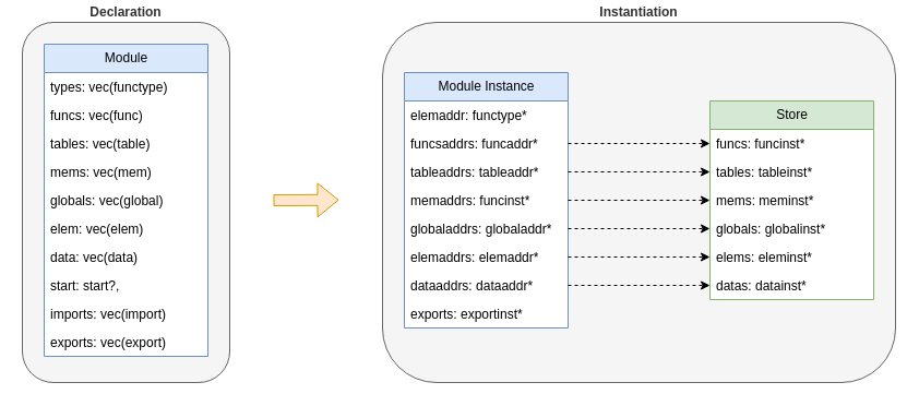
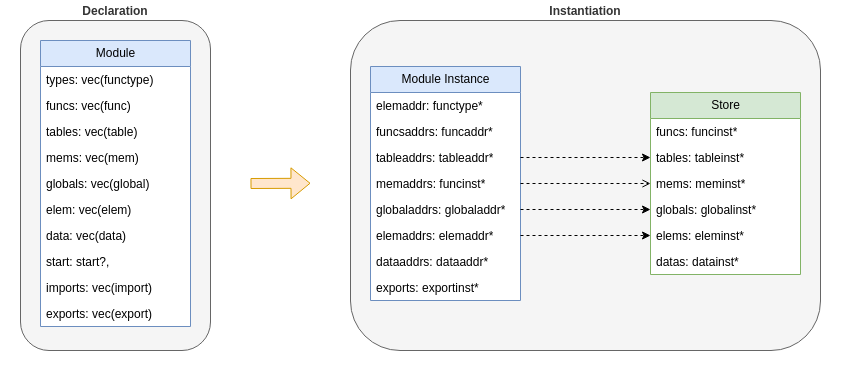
  <mxCell id="0" />
  <mxCell id="1" parent="0" />
  <mxCell id="2" value="Instantiation" style="rounded=1;whiteSpace=wrap;html=1;fillColor=#f5f5f5;fontColor=#333333;strokeColor=#666666;fontStyle=1;verticalAlign=bottom;labelPosition=center;verticalLabelPosition=top;align=center;" vertex="1" parent="1"><mxGeometry x="350" y="20" width="470" height="330" as="geometry" /></mxCell>
  <mxCell id="3" value="Declaration" style="rounded=1;whiteSpace=wrap;html=1;fillColor=#f5f5f5;fontColor=#333333;strokeColor=#666666;verticalAlign=bottom;labelPosition=center;verticalLabelPosition=top;align=center;fontStyle=1" vertex="1" parent="1"><mxGeometry x="20" y="20" width="190" height="330" as="geometry" /></mxCell>
  <mxCell id="4" value="Module" style="swimlane;fontStyle=0;childLayout=stackLayout;horizontal=1;startSize=26;horizontalStack=0;resizeParent=1;resizeParentMax=0;resizeLast=0;collapsible=1;marginBottom=0;html=1;fillColor=#dae8fc;strokeColor=#6c8ebf;swimlaneFillColor=default;" parent="1" vertex="1"><mxGeometry x="40" y="40" width="150" height="286" as="geometry" /></mxCell>
  <mxCell id="5" value="types: vec(functype)" style="text;strokeColor=none;fillColor=none;align=left;verticalAlign=top;spacingLeft=4;spacingRight=4;overflow=hidden;rotatable=0;points=[[0,0.5],[1,0.5]];portConstraint=eastwest;whiteSpace=wrap;html=1;" parent="4" vertex="1"><mxGeometry y="26" width="150" height="26" as="geometry" /></mxCell>
  <mxCell id="6" value="funcs: vec(func)" style="text;strokeColor=none;fillColor=none;align=left;verticalAlign=top;spacingLeft=4;spacingRight=4;overflow=hidden;rotatable=0;points=[[0,0.5],[1,0.5]];portConstraint=eastwest;whiteSpace=wrap;html=1;" parent="4" vertex="1"><mxGeometry y="52" width="150" height="26" as="geometry" /></mxCell>
  <mxCell id="7" value="tables: vec(table)" style="text;strokeColor=none;fillColor=none;align=left;verticalAlign=top;spacingLeft=4;spacingRight=4;overflow=hidden;rotatable=0;points=[[0,0.5],[1,0.5]];portConstraint=eastwest;whiteSpace=wrap;html=1;" parent="4" vertex="1"><mxGeometry y="78" width="150" height="26" as="geometry" /></mxCell>
  <mxCell id="8" value="mems: vec(mem)" style="text;strokeColor=none;fillColor=none;align=left;verticalAlign=top;spacingLeft=4;spacingRight=4;overflow=hidden;rotatable=0;points=[[0,0.5],[1,0.5]];portConstraint=eastwest;whiteSpace=wrap;html=1;" parent="4" vertex="1"><mxGeometry y="104" width="150" height="26" as="geometry" /></mxCell>
  <mxCell id="9" value="globals: vec(global)" style="text;strokeColor=none;fillColor=none;align=left;verticalAlign=top;spacingLeft=4;spacingRight=4;overflow=hidden;rotatable=0;points=[[0,0.5],[1,0.5]];portConstraint=eastwest;whiteSpace=wrap;html=1;" parent="4" vertex="1"><mxGeometry y="130" width="150" height="26" as="geometry" /></mxCell>
  <mxCell id="10" value="elem: vec(elem)" style="text;strokeColor=none;fillColor=none;align=left;verticalAlign=top;spacingLeft=4;spacingRight=4;overflow=hidden;rotatable=0;points=[[0,0.5],[1,0.5]];portConstraint=eastwest;whiteSpace=wrap;html=1;" parent="4" vertex="1"><mxGeometry y="156" width="150" height="26" as="geometry" /></mxCell>
  <mxCell id="11" value="data: vec(data)" style="text;strokeColor=none;fillColor=none;align=left;verticalAlign=top;spacingLeft=4;spacingRight=4;overflow=hidden;rotatable=0;points=[[0,0.5],[1,0.5]];portConstraint=eastwest;whiteSpace=wrap;html=1;" parent="4" vertex="1"><mxGeometry y="182" width="150" height="26" as="geometry" /></mxCell>
  <mxCell id="12" value="start: start?," style="text;strokeColor=none;fillColor=none;align=left;verticalAlign=top;spacingLeft=4;spacingRight=4;overflow=hidden;rotatable=0;points=[[0,0.5],[1,0.5]];portConstraint=eastwest;whiteSpace=wrap;html=1;" parent="4" vertex="1"><mxGeometry y="208" width="150" height="26" as="geometry" /></mxCell>
  <mxCell id="13" value="imports: vec(import)" style="text;strokeColor=none;fillColor=none;align=left;verticalAlign=top;spacingLeft=4;spacingRight=4;overflow=hidden;rotatable=0;points=[[0,0.5],[1,0.5]];portConstraint=eastwest;whiteSpace=wrap;html=1;" parent="4" vertex="1"><mxGeometry y="234" width="150" height="26" as="geometry" /></mxCell>
  <mxCell id="14" value="exports: vec(export)" style="text;strokeColor=none;fillColor=none;align=left;verticalAlign=top;spacingLeft=4;spacingRight=4;overflow=hidden;rotatable=0;points=[[0,0.5],[1,0.5]];portConstraint=eastwest;whiteSpace=wrap;html=1;" parent="4" vertex="1"><mxGeometry y="260" width="150" height="26" as="geometry" /></mxCell>
  <mxCell id="15" value="Module Instance" style="swimlane;fontStyle=0;childLayout=stackLayout;horizontal=1;startSize=26;fillColor=#dae8fc;horizontalStack=0;resizeParent=1;resizeParentMax=0;resizeLast=0;collapsible=1;marginBottom=0;html=1;strokeColor=#6c8ebf;swimlaneFillColor=default;" vertex="1" parent="1"><mxGeometry x="370" y="66" width="150" height="234" as="geometry" /></mxCell>
  <mxCell id="16" value="elemaddr: functype*" style="text;strokeColor=none;fillColor=none;align=left;verticalAlign=top;spacingLeft=4;spacingRight=4;overflow=hidden;rotatable=0;points=[[0,0.5],[1,0.5]];portConstraint=eastwest;whiteSpace=wrap;html=1;" vertex="1" parent="15"><mxGeometry y="26" width="150" height="26" as="geometry" /></mxCell>
  <mxCell id="17" value="funcsaddrs: funcaddr*" style="text;strokeColor=none;fillColor=none;align=left;verticalAlign=top;spacingLeft=4;spacingRight=4;overflow=hidden;rotatable=0;points=[[0,0.5],[1,0.5]];portConstraint=eastwest;whiteSpace=wrap;html=1;" vertex="1" parent="15"><mxGeometry y="52" width="150" height="26" as="geometry" /></mxCell>
  <mxCell id="18" value="tableaddrs: tableaddr*" style="text;strokeColor=none;fillColor=none;align=left;verticalAlign=top;spacingLeft=4;spacingRight=4;overflow=hidden;rotatable=0;points=[[0,0.5],[1,0.5]];portConstraint=eastwest;whiteSpace=wrap;html=1;" vertex="1" parent="15"><mxGeometry y="78" width="150" height="26" as="geometry" /></mxCell>
  <mxCell id="19" value="memaddrs: funcinst*" style="text;strokeColor=none;fillColor=none;align=left;verticalAlign=top;spacingLeft=4;spacingRight=4;overflow=hidden;rotatable=0;points=[[0,0.5],[1,0.5]];portConstraint=eastwest;whiteSpace=wrap;html=1;" vertex="1" parent="15"><mxGeometry y="104" width="150" height="26" as="geometry" /></mxCell>
  <mxCell id="20" value="globaladdrs: globaladdr*" style="text;strokeColor=none;fillColor=none;align=left;verticalAlign=top;spacingLeft=4;spacingRight=4;overflow=hidden;rotatable=0;points=[[0,0.5],[1,0.5]];portConstraint=eastwest;whiteSpace=wrap;html=1;" vertex="1" parent="15"><mxGeometry y="130" width="150" height="26" as="geometry" /></mxCell>
  <mxCell id="21" value="elemaddrs: elemaddr*" style="text;strokeColor=none;fillColor=none;align=left;verticalAlign=top;spacingLeft=4;spacingRight=4;overflow=hidden;rotatable=0;points=[[0,0.5],[1,0.5]];portConstraint=eastwest;whiteSpace=wrap;html=1;" vertex="1" parent="15"><mxGeometry y="156" width="150" height="26" as="geometry" /></mxCell>
  <mxCell id="22" value="dataaddrs: dataaddr*" style="text;strokeColor=none;fillColor=none;align=left;verticalAlign=top;spacingLeft=4;spacingRight=4;overflow=hidden;rotatable=0;points=[[0,0.5],[1,0.5]];portConstraint=eastwest;whiteSpace=wrap;html=1;" vertex="1" parent="15"><mxGeometry y="182" width="150" height="26" as="geometry" /></mxCell>
  <mxCell id="23" value="exports: exportinst*" style="text;strokeColor=none;fillColor=none;align=left;verticalAlign=top;spacingLeft=4;spacingRight=4;overflow=hidden;rotatable=0;points=[[0,0.5],[1,0.5]];portConstraint=eastwest;whiteSpace=wrap;html=1;" vertex="1" parent="15"><mxGeometry y="208" width="150" height="26" as="geometry" /></mxCell>
  <mxCell id="24" value="Store" style="swimlane;fontStyle=0;childLayout=stackLayout;horizontal=1;startSize=26;fillColor=#d5e8d4;horizontalStack=0;resizeParent=1;resizeParentMax=0;resizeLast=0;collapsible=1;marginBottom=0;html=1;strokeColor=#82b366;swimlaneFillColor=default;" vertex="1" parent="1"><mxGeometry x="650" y="92" width="150" height="182" as="geometry" /></mxCell>
  <mxCell id="25" value="funcs: funcinst*" style="text;strokeColor=none;fillColor=none;align=left;verticalAlign=top;spacingLeft=4;spacingRight=4;overflow=hidden;rotatable=0;points=[[0,0.5],[1,0.5]];portConstraint=eastwest;whiteSpace=wrap;html=1;" vertex="1" parent="24"><mxGeometry y="26" width="150" height="26" as="geometry" /></mxCell>
  <mxCell id="26" value="tables: tableinst*" style="text;strokeColor=none;fillColor=none;align=left;verticalAlign=top;spacingLeft=4;spacingRight=4;overflow=hidden;rotatable=0;points=[[0,0.5],[1,0.5]];portConstraint=eastwest;whiteSpace=wrap;html=1;" vertex="1" parent="24"><mxGeometry y="52" width="150" height="26" as="geometry" /></mxCell>
  <mxCell id="27" value="mems: meminst*" style="text;strokeColor=none;fillColor=none;align=left;verticalAlign=top;spacingLeft=4;spacingRight=4;overflow=hidden;rotatable=0;points=[[0,0.5],[1,0.5]];portConstraint=eastwest;whiteSpace=wrap;html=1;" vertex="1" parent="24"><mxGeometry y="78" width="150" height="26" as="geometry" /></mxCell>
  <mxCell id="28" value="globals: globalinst*" style="text;strokeColor=none;fillColor=none;align=left;verticalAlign=top;spacingLeft=4;spacingRight=4;overflow=hidden;rotatable=0;points=[[0,0.5],[1,0.5]];portConstraint=eastwest;whiteSpace=wrap;html=1;" vertex="1" parent="24"><mxGeometry y="104" width="150" height="26" as="geometry" /></mxCell>
  <mxCell id="29" value="elems: eleminst*" style="text;strokeColor=none;fillColor=none;align=left;verticalAlign=top;spacingLeft=4;spacingRight=4;overflow=hidden;rotatable=0;points=[[0,0.5],[1,0.5]];portConstraint=eastwest;whiteSpace=wrap;html=1;" vertex="1" parent="24"><mxGeometry y="130" width="150" height="26" as="geometry" /></mxCell>
  <mxCell id="30" value="datas: datainst*" style="text;strokeColor=none;fillColor=none;align=left;verticalAlign=top;spacingLeft=4;spacingRight=4;overflow=hidden;rotatable=0;points=[[0,0.5],[1,0.5]];portConstraint=eastwest;whiteSpace=wrap;html=1;" vertex="1" parent="24"><mxGeometry y="156" width="150" height="26" as="geometry" /></mxCell>
- <mxCell id="31" style="edgeStyle=orthogonalEdgeStyle;rounded=0;orthogonalLoop=1;jettySize=auto;html=1;exitX=1;exitY=0.5;exitDx=0;exitDy=0;entryX=0;entryY=0.5;entryDx=0;entryDy=0;dashed=1;" edge="1" parent="1" source="17" target="25"><mxGeometry relative="1" as="geometry" /></mxCell>
  <mxCell id="32" style="edgeStyle=orthogonalEdgeStyle;rounded=0;orthogonalLoop=1;jettySize=auto;html=1;exitX=1;exitY=0.5;exitDx=0;exitDy=0;entryX=0;entryY=0.5;entryDx=0;entryDy=0;dashed=1;" edge="1" parent="1" source="18" target="26"><mxGeometry relative="1" as="geometry" /></mxCell>
- <mxCell id="33" style="edgeStyle=orthogonalEdgeStyle;rounded=0;orthogonalLoop=1;jettySize=auto;html=1;exitX=1;exitY=0.5;exitDx=0;exitDy=0;entryX=0;entryY=0.5;entryDx=0;entryDy=0;dashed=1;" edge="1" parent="1" source="19" target="27"><mxGeometry relative="1" as="geometry" /></mxCell>
+ <mxCell id="33" style="edgeStyle=orthogonalEdgeStyle;rounded=0;orthogonalLoop=1;jettySize=auto;html=1;exitX=1;exitY=0.5;exitDx=0;exitDy=0;entryX=0;entryY=0.5;entryDx=0;entryDy=0;dashed=1;endArrow=open;" edge="1" parent="1" source="19" target="27"><mxGeometry relative="1" as="geometry" /></mxCell>
  <mxCell id="34" style="edgeStyle=orthogonalEdgeStyle;rounded=0;orthogonalLoop=1;jettySize=auto;html=1;exitX=1;exitY=0.5;exitDx=0;exitDy=0;entryX=0;entryY=0.5;entryDx=0;entryDy=0;dashed=1;" edge="1" parent="1" source="20" target="28"><mxGeometry relative="1" as="geometry" /></mxCell>
  <mxCell id="35" style="edgeStyle=orthogonalEdgeStyle;rounded=0;orthogonalLoop=1;jettySize=auto;html=1;exitX=1;exitY=0.5;exitDx=0;exitDy=0;entryX=0;entryY=0.5;entryDx=0;entryDy=0;dashed=1;" edge="1" parent="1" source="21" target="29"><mxGeometry relative="1" as="geometry" /></mxCell>
- <mxCell id="36" style="edgeStyle=orthogonalEdgeStyle;rounded=0;orthogonalLoop=1;jettySize=auto;html=1;exitX=1;exitY=0.5;exitDx=0;exitDy=0;entryX=0;entryY=0.5;entryDx=0;entryDy=0;dashed=1;" edge="1" parent="1" source="22" target="30"><mxGeometry relative="1" as="geometry" /></mxCell>
  <mxCell id="37" value="" style="shape=flexArrow;endArrow=classic;html=1;rounded=0;fillColor=#ffe6cc;strokeColor=#d79b00;" edge="1" parent="1"><mxGeometry width="50" height="50" relative="1" as="geometry"><mxPoint x="250" y="183" as="sourcePoint" /><mxPoint x="310" y="182.76" as="targetPoint" /></mxGeometry></mxCell>
